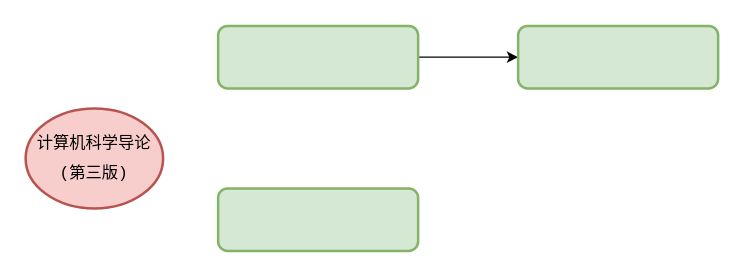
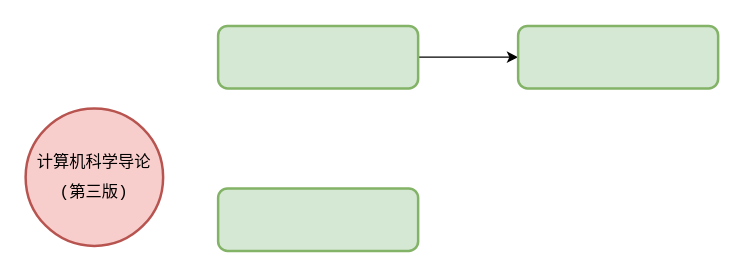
  <mxCell id="0" />
  <mxCell id="1" parent="0" />
- <mxCell id="2" value="&lt;div style=&quot;font-family: &amp;#34;menlo&amp;#34; , &amp;#34;monaco&amp;#34; , &amp;#34;courier new&amp;#34; , monospace ; font-size: 13px ; line-height: 24px ; white-space: pre&quot;&gt;计算机科学导论&lt;/div&gt;&lt;div style=&quot;font-family: &amp;#34;menlo&amp;#34; , &amp;#34;monaco&amp;#34; , &amp;#34;courier new&amp;#34; , monospace ; font-size: 13px ; line-height: 24px ; white-space: pre&quot;&gt;(第三版)&lt;/div&gt;" style="ellipse;whiteSpace=wrap;html=1;aspect=fixed;strokeWidth=2;strokeColor=#b85450;fillColor=#f8cecc;fontColor=#000000;labelBackgroundColor=none;" vertex="1" parent="1"><mxGeometry x="20" y="86" width="110" height="80" as="geometry" /></mxCell>
+ <mxCell id="2" value="&lt;div style=&quot;font-family: &amp;#34;menlo&amp;#34; , &amp;#34;monaco&amp;#34; , &amp;#34;courier new&amp;#34; , monospace ; font-size: 13px ; line-height: 24px ; white-space: pre&quot;&gt;计算机科学导论&lt;/div&gt;&lt;div style=&quot;font-family: &amp;#34;menlo&amp;#34; , &amp;#34;monaco&amp;#34; , &amp;#34;courier new&amp;#34; , monospace ; font-size: 13px ; line-height: 24px ; white-space: pre&quot;&gt;(第三版)&lt;/div&gt;" style="ellipse;whiteSpace=wrap;html=1;aspect=fixed;strokeWidth=2;strokeColor=#b85450;fillColor=#f8cecc;fontColor=#000000;labelBackgroundColor=none;" vertex="1" parent="1"><mxGeometry x="20" y="86" width="110" height="110" as="geometry" /></mxCell>
  <mxCell id="3" value="" style="edgeStyle=orthogonalEdgeStyle;rounded=0;orthogonalLoop=1;jettySize=auto;html=1;fontColor=#000000;" edge="1" parent="1" source="4" target="6"><mxGeometry relative="1" as="geometry" /></mxCell>
  <mxCell id="4" value="" style="rounded=1;whiteSpace=wrap;html=1;labelBackgroundColor=none;strokeColor=#82b366;strokeWidth=2;fillColor=#d5e8d4;" vertex="1" parent="1"><mxGeometry x="174" y="20" width="160" height="50" as="geometry" /></mxCell>
  <mxCell id="5" value="" style="rounded=1;whiteSpace=wrap;html=1;labelBackgroundColor=none;strokeColor=#82b366;strokeWidth=2;fillColor=#d5e8d4;" vertex="1" parent="1"><mxGeometry x="174" y="150" width="160" height="50" as="geometry" /></mxCell>
  <mxCell id="6" value="" style="rounded=1;whiteSpace=wrap;html=1;labelBackgroundColor=none;strokeColor=#82b366;strokeWidth=2;fillColor=#d5e8d4;" vertex="1" parent="1"><mxGeometry x="414" y="20" width="160" height="50" as="geometry" /></mxCell>
